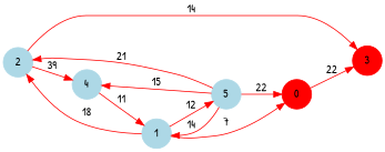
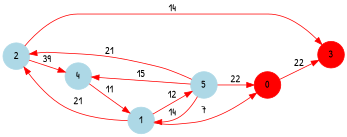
  digraph {
    fontname="Patrick Hand"
    rankdir=LR
    node [color=lightblue fontname="Patrick Hand" shape=circle style=filled]
    edge [color=red fontname="Patrick Hand"]
    0 [color=red]
    3 [color=red]
    1
    2
    5
    4
    0 -> 3 [label=22]
    1 -> 0 [label=7]
-   1 -> 2 [label=18]
+   1 -> 2 [label=21]
    1 -> 5 [label=12]
    2 -> 3 [label=14]
    2 -> 4 [label=39]
    5 -> 0 [label=22]
    5 -> 1 [label=14]
    5 -> 2 [label=21]
    5 -> 4 [label=15]
    4 -> 1 [label=11]
  }
